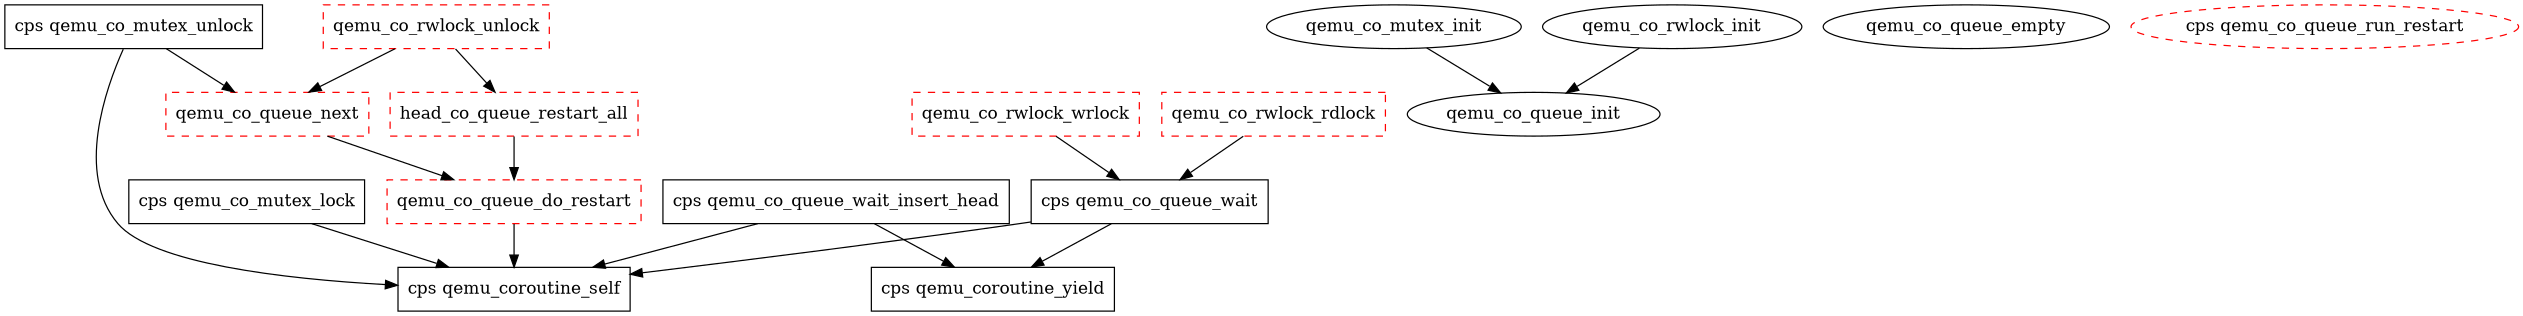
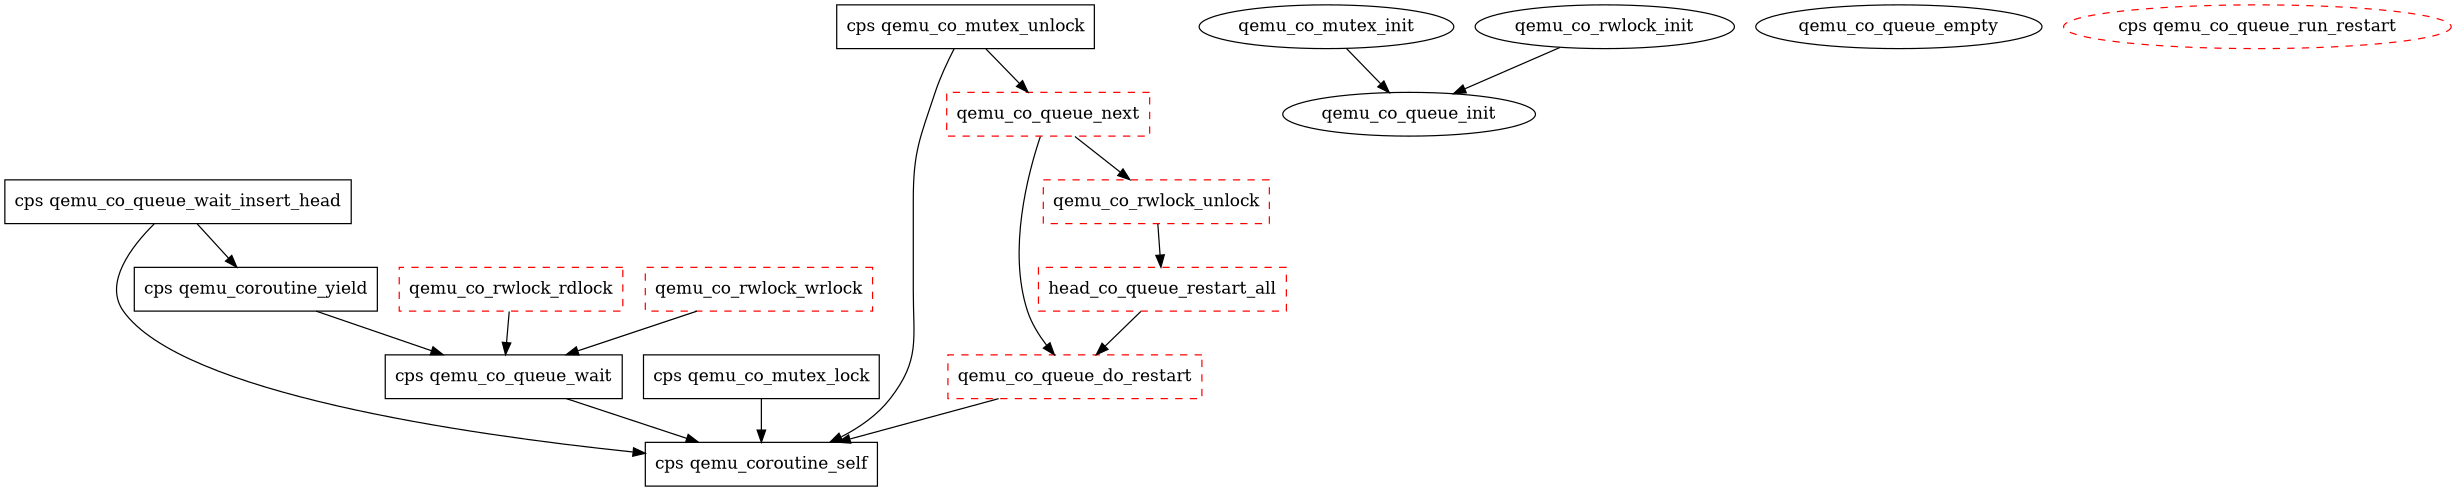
  digraph {
    node [color="#000000" shape=box style=solid]
    qemu_co_queue_do_restart [color="#FF0000" style=dashed]
    "cps qemu_coroutine_self"
    qemu_co_queue_init [shape=ellipse]
    "cps qemu_co_queue_wait"
    "cps qemu_coroutine_yield"
    "cps qemu_co_queue_wait_insert_head"
    qemu_co_queue_next [color="#FF0000" style=dashed]
    n8 [color="#FF0000" label=head_co_queue_restart_all style=dashed]
    qemu_co_queue_empty [shape=ellipse]
    qemu_co_mutex_init [shape=ellipse]
    "cps qemu_co_mutex_lock"
    "cps qemu_co_mutex_unlock"
    qemu_co_rwlock_init [shape=ellipse]
    qemu_co_rwlock_rdlock [color="#FF0000" style=dashed]
    qemu_co_rwlock_wrlock [color="#FF0000" style=dashed]
    qemu_co_rwlock_unlock [color="#FF0000" style=dashed]
    "cps qemu_co_queue_run_restart" [color="#FF0000" shape=ellipse style=dashed]
    qemu_co_queue_do_restart -> "cps qemu_coroutine_self"
    "cps qemu_co_queue_wait" -> "cps qemu_coroutine_self"
-   "cps qemu_co_queue_wait" -> "cps qemu_coroutine_yield"
+   "cps qemu_coroutine_yield" -> "cps qemu_co_queue_wait"
    "cps qemu_co_queue_wait_insert_head" -> "cps qemu_coroutine_self"
    "cps qemu_co_queue_wait_insert_head" -> "cps qemu_coroutine_yield"
    qemu_co_queue_next -> qemu_co_queue_do_restart
    n8 -> qemu_co_queue_do_restart
    qemu_co_mutex_init -> qemu_co_queue_init
    "cps qemu_co_mutex_lock" -> "cps qemu_coroutine_self"
    "cps qemu_co_mutex_unlock" -> "cps qemu_coroutine_self"
    "cps qemu_co_mutex_unlock" -> qemu_co_queue_next
    qemu_co_rwlock_init -> qemu_co_queue_init
    qemu_co_rwlock_rdlock -> "cps qemu_co_queue_wait"
    qemu_co_rwlock_wrlock -> "cps qemu_co_queue_wait"
-   qemu_co_rwlock_unlock -> qemu_co_queue_next
+   qemu_co_queue_next -> qemu_co_rwlock_unlock
    qemu_co_rwlock_unlock -> n8
  }
